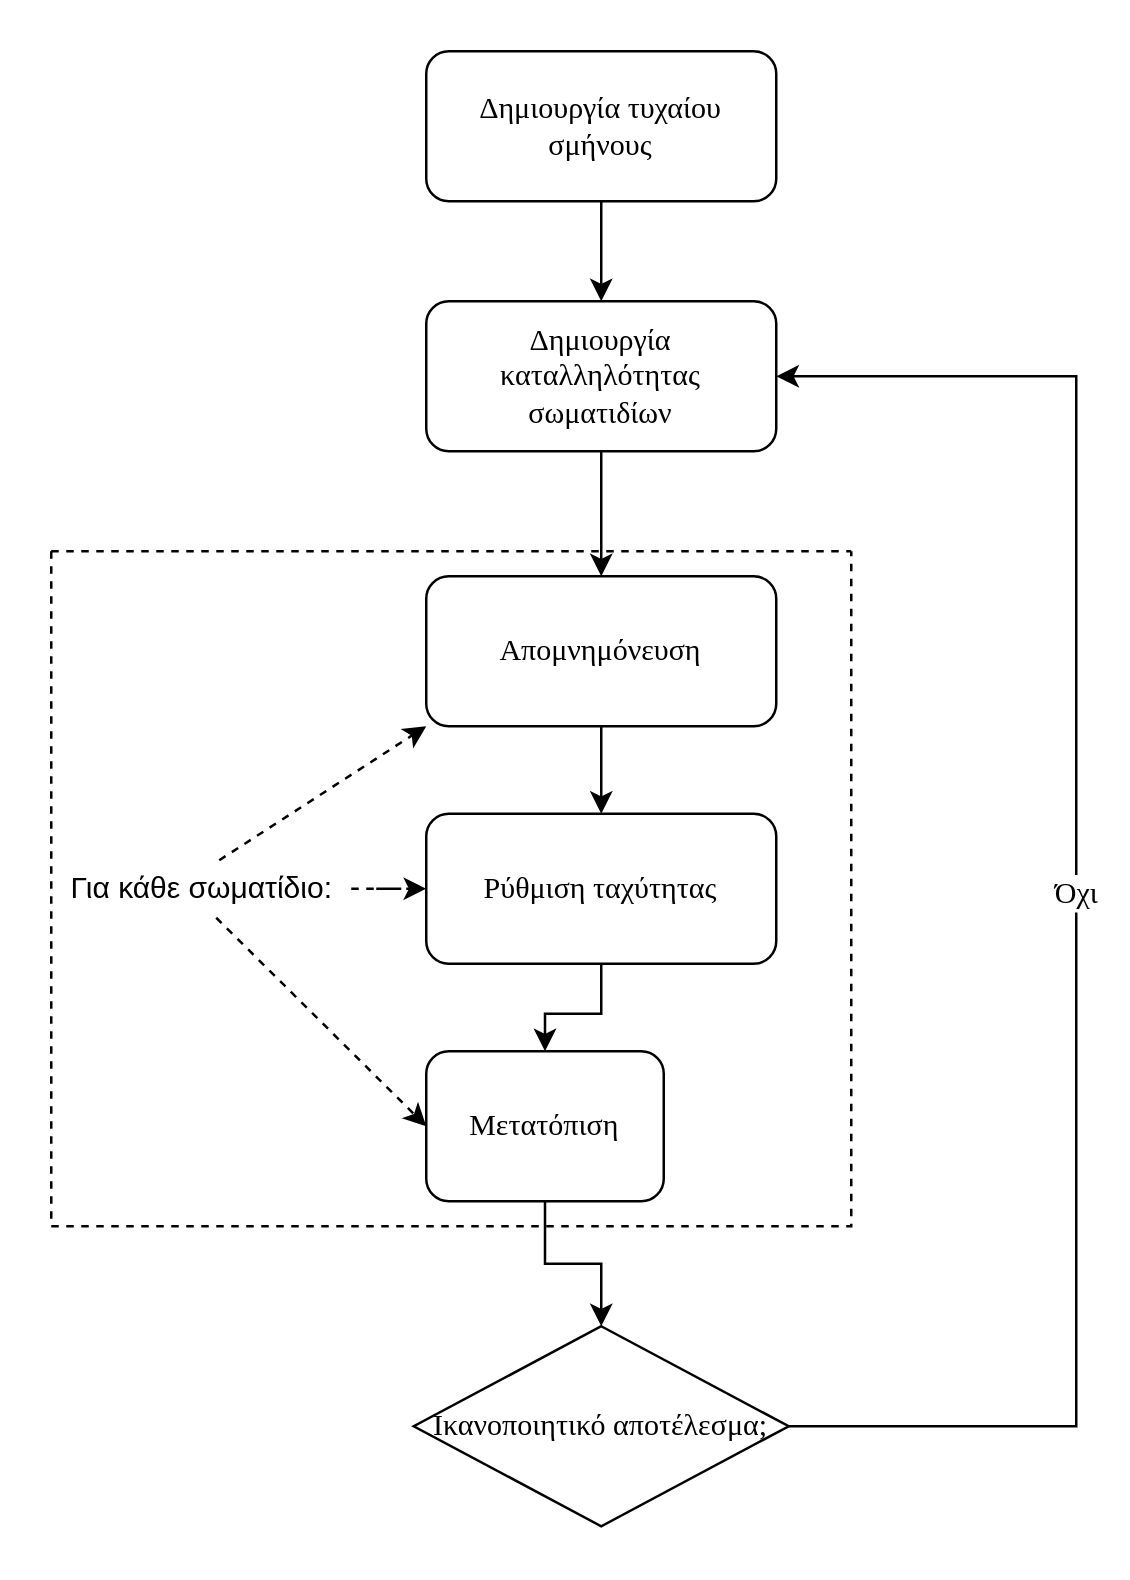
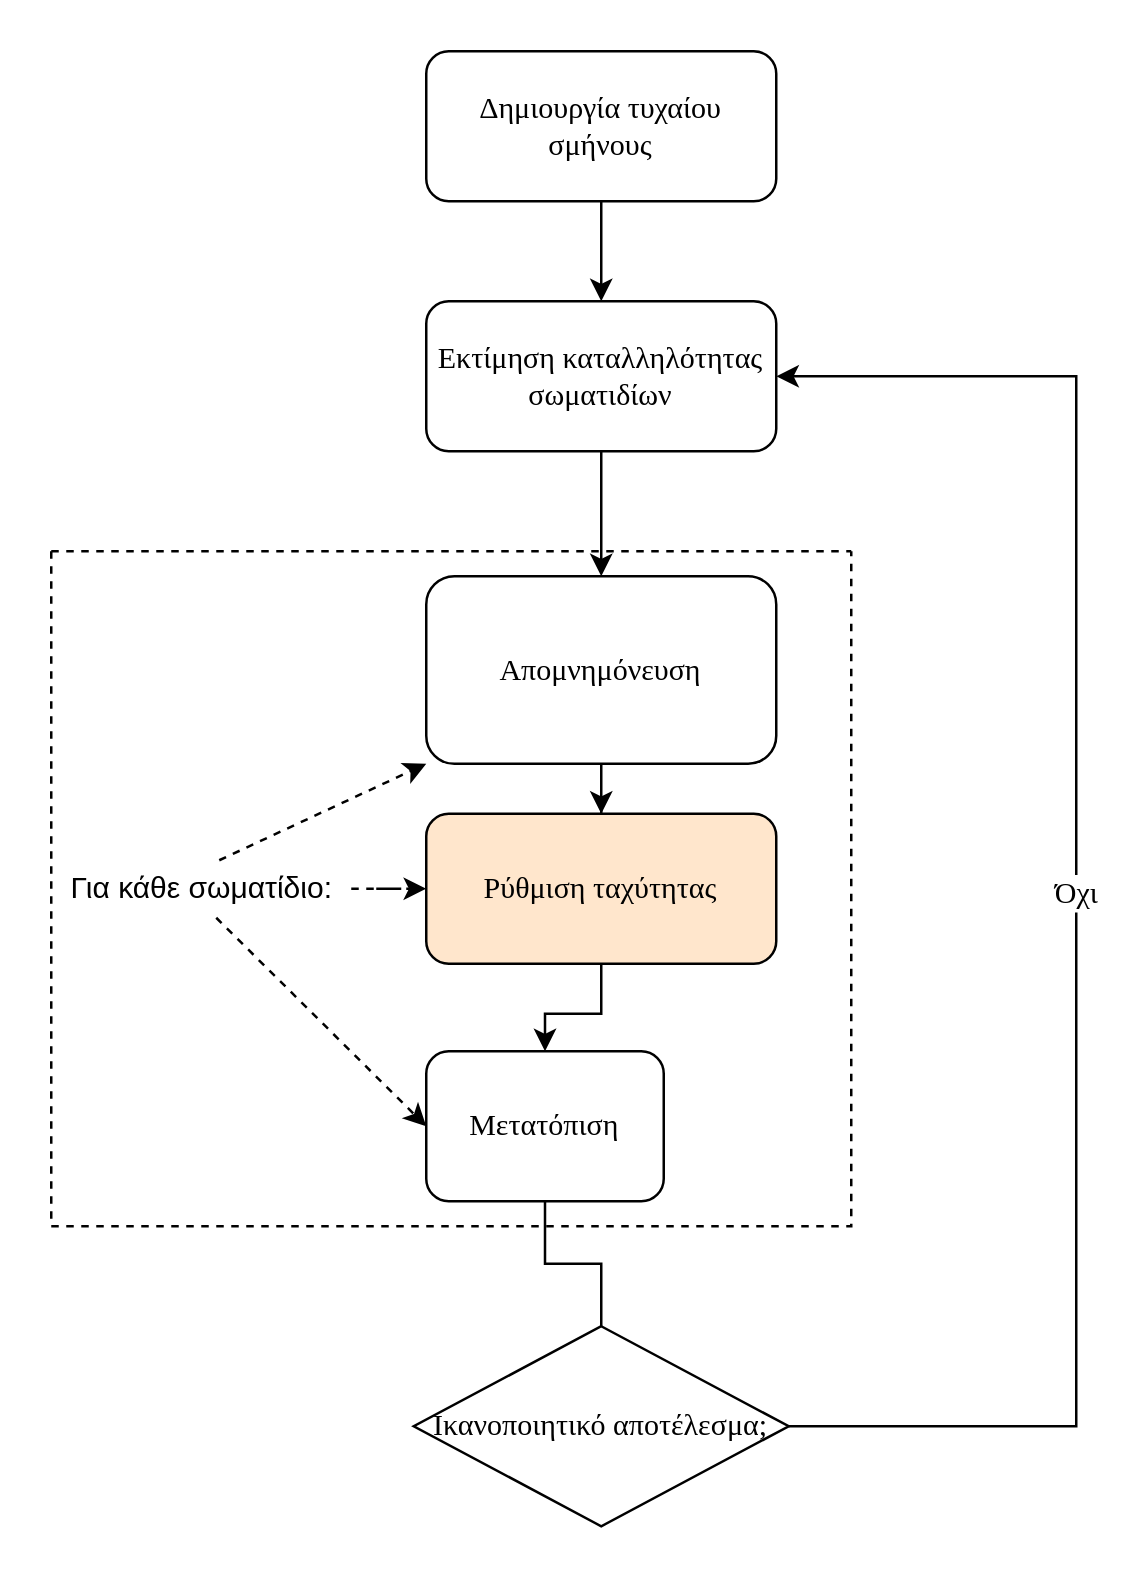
  <mxCell id="0" />
  <mxCell id="1" parent="0" />
  <mxCell id="2" value="" style="edgeStyle=orthogonalEdgeStyle;rounded=0;orthogonalLoop=1;jettySize=auto;html=1;" edge="1" parent="1" source="3" target="18"><mxGeometry relative="1" as="geometry" /></mxCell>
  <mxCell id="3" value="&lt;font face=&quot;Verdana&quot;&gt;Δημιουργία τυχαίου σμήνους&lt;/font&gt;" style="rounded=1;whiteSpace=wrap;html=1;" vertex="1" parent="1"><mxGeometry x="170" y="20" width="140" height="60" as="geometry" /></mxCell>
  <mxCell id="4" value="" style="swimlane;startSize=0;dashed=1;" vertex="1" parent="1"><mxGeometry x="20" y="220" width="320" height="270" as="geometry"><mxRectangle x="280" y="160" width="50" height="40" as="alternateBounds" /></mxGeometry></mxCell>
  <mxCell id="5" value="" style="edgeStyle=orthogonalEdgeStyle;rounded=0;orthogonalLoop=1;jettySize=auto;html=1;" edge="1" parent="4" source="6" target="7"><mxGeometry relative="1" as="geometry" /></mxCell>
- <mxCell id="6" value="&lt;font face=&quot;Verdana&quot;&gt;Ρύθμιση ταχύτητας&lt;/font&gt;" style="rounded=1;whiteSpace=wrap;html=1;" vertex="1" parent="4"><mxGeometry x="150" y="105" width="140" height="60" as="geometry" /></mxCell>
+ <mxCell id="6" value="&lt;font face=&quot;Verdana&quot;&gt;Ρύθμιση ταχύτητας&lt;/font&gt;" style="rounded=1;whiteSpace=wrap;html=1;fillColor=#ffe6cc;" vertex="1" parent="4"><mxGeometry x="150" y="105" width="140" height="60" as="geometry" /></mxCell>
  <mxCell id="7" value="&lt;font face=&quot;Verdana&quot;&gt;Μετατόπιση&lt;/font&gt;" style="rounded=1;whiteSpace=wrap;html=1;" vertex="1" parent="4"><mxGeometry x="150" y="200" width="95" height="60" as="geometry" /></mxCell>
  <mxCell id="8" value="" style="edgeStyle=orthogonalEdgeStyle;rounded=0;orthogonalLoop=1;jettySize=auto;html=1;" edge="1" parent="4" source="9" target="6"><mxGeometry relative="1" as="geometry" /></mxCell>
- <mxCell id="9" value="&lt;font face=&quot;Verdana&quot;&gt;Απομνημόνευση&lt;/font&gt;" style="rounded=1;whiteSpace=wrap;html=1;" vertex="1" parent="4"><mxGeometry x="150" y="10" width="140" height="60" as="geometry" /></mxCell>
+ <mxCell id="9" value="&lt;font face=&quot;Verdana&quot;&gt;Απομνημόνευση&lt;/font&gt;" style="rounded=1;whiteSpace=wrap;html=1;" vertex="1" parent="4"><mxGeometry x="150" y="10" width="140" height="75" as="geometry" /></mxCell>
  <mxCell id="10" value="" style="edgeStyle=orthogonalEdgeStyle;rounded=0;orthogonalLoop=1;jettySize=auto;html=1;dashed=1;" edge="1" parent="4" source="11" target="6"><mxGeometry relative="1" as="geometry" /></mxCell>
  <mxCell id="11" value="Για κάθε σωματίδιο:" style="text;html=1;align=center;verticalAlign=middle;resizable=0;points=[];autosize=1;strokeColor=none;" vertex="1" parent="4"><mxGeometry y="125" width="120" height="20" as="geometry" /></mxCell>
  <mxCell id="12" value="" style="endArrow=classic;html=1;exitX=0.56;exitY=-0.07;exitDx=0;exitDy=0;exitPerimeter=0;entryX=0;entryY=1;entryDx=0;entryDy=0;dashed=1;" edge="1" parent="4" source="11" target="9"><mxGeometry width="50" height="50" relative="1" as="geometry"><mxPoint x="210" y="110" as="sourcePoint" /><mxPoint x="260" y="60" as="targetPoint" /></mxGeometry></mxCell>
  <mxCell id="13" value="" style="endArrow=classic;html=1;dashed=1;exitX=0.55;exitY=1.08;exitDx=0;exitDy=0;exitPerimeter=0;entryX=0;entryY=0.5;entryDx=0;entryDy=0;" edge="1" parent="4" source="11" target="7"><mxGeometry width="50" height="50" relative="1" as="geometry"><mxPoint x="210" y="110" as="sourcePoint" /><mxPoint x="260" y="60" as="targetPoint" /></mxGeometry></mxCell>
  <mxCell id="14" style="edgeStyle=orthogonalEdgeStyle;rounded=0;orthogonalLoop=1;jettySize=auto;html=1;exitX=0.5;exitY=1;exitDx=0;exitDy=0;" edge="1" parent="1" source="4" target="4"><mxGeometry relative="1" as="geometry" /></mxCell>
  <mxCell id="15" value="Όχι" style="edgeStyle=orthogonalEdgeStyle;rounded=0;orthogonalLoop=1;jettySize=auto;html=1;exitX=1;exitY=0.5;exitDx=0;exitDy=0;entryX=1;entryY=0.5;entryDx=0;entryDy=0;fontFamily=Verdana;fontSize=12;" edge="1" parent="1" source="16" target="18"><mxGeometry relative="1" as="geometry"><Array as="points"><mxPoint x="430" y="570" /><mxPoint x="430" y="150" /></Array></mxGeometry></mxCell>
  <mxCell id="16" value="&lt;font face=&quot;Verdana&quot;&gt;Ικανοποιητικό αποτέλεσμα;&lt;/font&gt;" style="rhombus;whiteSpace=wrap;html=1;" vertex="1" parent="1"><mxGeometry x="165" y="530" width="150" height="80" as="geometry" /></mxCell>
  <mxCell id="17" value="" style="edgeStyle=orthogonalEdgeStyle;rounded=0;orthogonalLoop=1;jettySize=auto;html=1;" edge="1" parent="1" source="18" target="9"><mxGeometry relative="1" as="geometry" /></mxCell>
- <mxCell id="18" value="&lt;font face=&quot;Verdana&quot;&gt;Δημιουργία καταλληλότητας σωματιδίων&lt;/font&gt;" style="rounded=1;whiteSpace=wrap;html=1;" vertex="1" parent="1"><mxGeometry x="170" y="120" width="140" height="60" as="geometry" /></mxCell>
- <mxCell id="19" value="" style="edgeStyle=orthogonalEdgeStyle;rounded=0;orthogonalLoop=1;jettySize=auto;html=1;" edge="1" parent="1" source="7" target="16"><mxGeometry relative="1" as="geometry" /></mxCell>
+ <mxCell id="18" value="&lt;font face=&quot;Verdana&quot;&gt;Εκτίμηση καταλληλότητας σωματιδίων&lt;/font&gt;" style="rounded=1;whiteSpace=wrap;html=1;" vertex="1" parent="1"><mxGeometry x="170" y="120" width="140" height="60" as="geometry" /></mxCell>
+ <mxCell id="19" value="" style="edgeStyle=orthogonalEdgeStyle;rounded=0;orthogonalLoop=1;jettySize=auto;html=1;endArrow=none;" edge="1" parent="1" source="7" target="16"><mxGeometry relative="1" as="geometry" /></mxCell>
